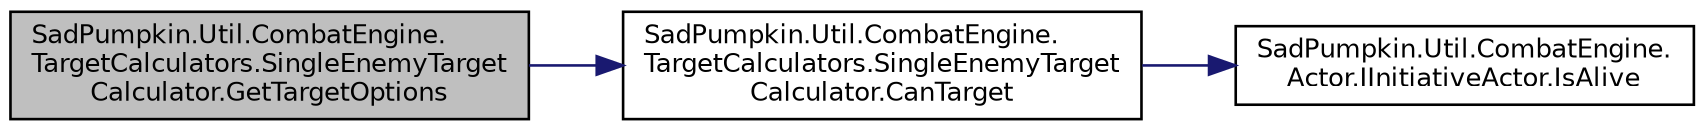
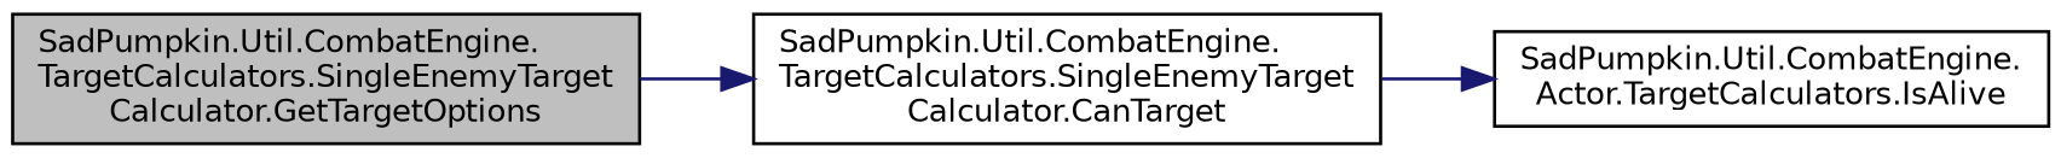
  digraph {
    rankdir=LR
    node [color=black fillcolor=white fontname=Helvetica fontsize=10 shape=record style=filled]
    edge [color=midnightblue fontname=Helvetica fontsize=10 labelfontname=Helvetica labelfontsize=10 style=solid]
    n1 [fillcolor=grey75 fontcolor=black height=0.2 label="SadPumpkin.Util.CombatEngine.\lTargetCalculators.SingleEnemyTarget\lCalculator.GetTargetOptions" width=0.4]
    n2 [height=0.2 label="SadPumpkin.Util.CombatEngine.\lTargetCalculators.SingleEnemyTarget\lCalculator.CanTarget" width=0.4]
-   n3 [height=0.2 label="SadPumpkin.Util.CombatEngine.\lActor.IInitiativeActor.IsAlive" width=0.4]
+   n3 [height=0.2 label="SadPumpkin.Util.CombatEngine.\lActor.TargetCalculators.IsAlive" width=0.4]
    n1 -> n2
    n2 -> n3
  }
